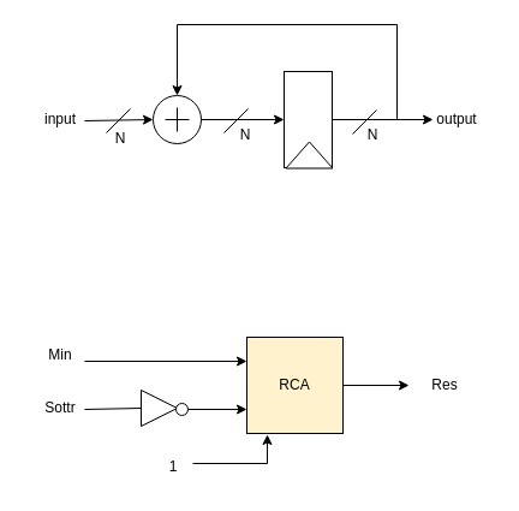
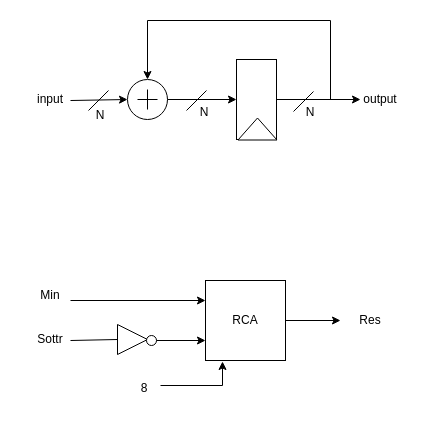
  <mxCell id="0" />
  <mxCell id="1" parent="0" />
  <mxCell id="2" style="edgeStyle=orthogonalEdgeStyle;rounded=0;orthogonalLoop=1;jettySize=auto;html=1;exitX=1;exitY=0.5;exitDx=0;exitDy=0;entryX=0.5;entryY=0;entryDx=0;entryDy=0;" parent="1" source="4" target="7" edge="1"><mxGeometry relative="1" as="geometry"><Array as="points"><mxPoint x="330" y="99" /><mxPoint x="330" y="20" /><mxPoint x="147" y="20" /></Array></mxGeometry></mxCell>
  <mxCell id="3" style="edgeStyle=orthogonalEdgeStyle;rounded=0;orthogonalLoop=1;jettySize=auto;html=1;exitX=1;exitY=0.5;exitDx=0;exitDy=0;" parent="1" source="4" edge="1"><mxGeometry relative="1" as="geometry"><mxPoint x="360" y="99" as="targetPoint" /></mxGeometry></mxCell>
  <mxCell id="4" value="" style="rounded=0;whiteSpace=wrap;html=1;" parent="1" vertex="1"><mxGeometry x="236" y="59" width="40" height="80" as="geometry" /></mxCell>
  <mxCell id="5" value="" style="triangle;whiteSpace=wrap;html=1;rotation=-90;" parent="1" vertex="1"><mxGeometry x="246" y="109" width="22" height="39" as="geometry" /></mxCell>
  <mxCell id="6" value="" style="group" parent="1" vertex="1" connectable="0"><mxGeometry x="137" y="89" width="30" height="30" as="geometry" /></mxCell>
  <mxCell id="7" value="" style="ellipse;whiteSpace=wrap;html=1;aspect=fixed;" parent="6" vertex="1"><mxGeometry x="-10" y="-10" width="40" height="40" as="geometry" /></mxCell>
  <mxCell id="8" value="" style="endArrow=none;html=1;rounded=0;" parent="6" edge="1"><mxGeometry width="50" height="50" relative="1" as="geometry"><mxPoint x="10" y="20" as="sourcePoint" /><mxPoint x="10" as="targetPoint" /></mxGeometry></mxCell>
  <mxCell id="9" value="" style="endArrow=none;html=1;rounded=0;" parent="6" edge="1"><mxGeometry width="50" height="50" relative="1" as="geometry"><mxPoint y="10" as="sourcePoint" /><mxPoint x="20" y="10" as="targetPoint" /></mxGeometry></mxCell>
  <mxCell id="10" style="edgeStyle=orthogonalEdgeStyle;rounded=0;orthogonalLoop=1;jettySize=auto;html=1;exitX=1;exitY=0.5;exitDx=0;exitDy=0;entryX=0;entryY=0.5;entryDx=0;entryDy=0;" parent="1" source="7" target="4" edge="1"><mxGeometry relative="1" as="geometry" /></mxCell>
  <mxCell id="11" value="" style="endArrow=classic;html=1;rounded=0;entryX=0;entryY=0.5;entryDx=0;entryDy=0;" parent="1" target="7" edge="1"><mxGeometry width="50" height="50" relative="1" as="geometry"><mxPoint x="70" y="100" as="sourcePoint" /><mxPoint x="270" y="80" as="targetPoint" /></mxGeometry></mxCell>
  <mxCell id="12" value="" style="endArrow=none;html=1;rounded=0;" parent="1" edge="1"><mxGeometry width="50" height="50" relative="1" as="geometry"><mxPoint x="186" y="110" as="sourcePoint" /><mxPoint x="206" y="90" as="targetPoint" /></mxGeometry></mxCell>
  <mxCell id="13" value="" style="endArrow=none;html=1;rounded=0;" parent="1" edge="1"><mxGeometry width="50" height="50" relative="1" as="geometry"><mxPoint x="293" y="111" as="sourcePoint" /><mxPoint x="313" y="91" as="targetPoint" /></mxGeometry></mxCell>
  <mxCell id="14" value="" style="endArrow=none;html=1;rounded=0;" parent="1" edge="1"><mxGeometry width="50" height="50" relative="1" as="geometry"><mxPoint x="88" y="110" as="sourcePoint" /><mxPoint x="108" y="90" as="targetPoint" /></mxGeometry></mxCell>
  <mxCell id="15" value="input" style="text;html=1;strokeColor=none;fillColor=none;align=center;verticalAlign=middle;whiteSpace=wrap;rounded=0;" parent="1" vertex="1"><mxGeometry x="20" y="84" width="60" height="30" as="geometry" /></mxCell>
  <mxCell id="16" value="output" style="text;html=1;strokeColor=none;fillColor=none;align=center;verticalAlign=middle;whiteSpace=wrap;rounded=0;" parent="1" vertex="1"><mxGeometry x="350" y="84" width="60" height="30" as="geometry" /></mxCell>
  <mxCell id="17" value="N" style="text;html=1;strokeColor=none;fillColor=none;align=center;verticalAlign=middle;whiteSpace=wrap;rounded=0;" parent="1" vertex="1"><mxGeometry x="70" y="100" width="60" height="30" as="geometry" /></mxCell>
  <mxCell id="18" value="N" style="text;html=1;strokeColor=none;fillColor=none;align=center;verticalAlign=middle;whiteSpace=wrap;rounded=0;" parent="1" vertex="1"><mxGeometry x="174" y="97" width="60" height="30" as="geometry" /></mxCell>
  <mxCell id="19" value="N" style="text;html=1;strokeColor=none;fillColor=none;align=center;verticalAlign=middle;whiteSpace=wrap;rounded=0;" parent="1" vertex="1"><mxGeometry x="280" y="97" width="60" height="30" as="geometry" /></mxCell>
  <mxCell id="20" style="edgeStyle=orthogonalEdgeStyle;rounded=0;orthogonalLoop=1;jettySize=auto;html=1;exitX=1;exitY=0.5;exitDx=0;exitDy=0;" parent="1" source="21" edge="1"><mxGeometry relative="1" as="geometry"><mxPoint x="340" y="320" as="targetPoint" /></mxGeometry></mxCell>
- <mxCell id="21" value="RCA" style="whiteSpace=wrap;html=1;aspect=fixed;fillColor=#fff2cc;" parent="1" vertex="1"><mxGeometry x="205" y="280" width="80" height="80" as="geometry" /></mxCell>
+ <mxCell id="21" value="RCA" style="whiteSpace=wrap;html=1;aspect=fixed;" parent="1" vertex="1"><mxGeometry x="205" y="280" width="80" height="80" as="geometry" /></mxCell>
  <mxCell id="22" value="" style="group" parent="1" vertex="1" connectable="0"><mxGeometry x="117" y="324" width="39" height="30" as="geometry" /></mxCell>
  <mxCell id="23" value="" style="triangle;whiteSpace=wrap;html=1;rotation=0;" parent="22" vertex="1"><mxGeometry width="30" height="30" as="geometry" /></mxCell>
  <mxCell id="24" value="" style="ellipse;whiteSpace=wrap;html=1;aspect=fixed;" parent="22" vertex="1"><mxGeometry x="29" y="11" width="10" height="10" as="geometry" /></mxCell>
  <mxCell id="25" style="edgeStyle=orthogonalEdgeStyle;rounded=0;orthogonalLoop=1;jettySize=auto;html=1;entryX=0;entryY=0.75;entryDx=0;entryDy=0;" parent="1" source="24" target="21" edge="1"><mxGeometry relative="1" as="geometry" /></mxCell>
  <mxCell id="26" value="" style="endArrow=classic;html=1;rounded=0;entryX=0;entryY=0.25;entryDx=0;entryDy=0;" parent="1" target="21" edge="1"><mxGeometry width="50" height="50" relative="1" as="geometry"><mxPoint x="70" y="300" as="sourcePoint" /><mxPoint x="270" y="220" as="targetPoint" /></mxGeometry></mxCell>
  <mxCell id="27" value="" style="endArrow=none;html=1;rounded=0;entryX=0;entryY=0.5;entryDx=0;entryDy=0;" parent="1" target="23" edge="1"><mxGeometry width="50" height="50" relative="1" as="geometry"><mxPoint x="70" y="340" as="sourcePoint" /><mxPoint x="100" y="320" as="targetPoint" /></mxGeometry></mxCell>
  <mxCell id="28" value="Min" style="text;html=1;strokeColor=none;fillColor=none;align=center;verticalAlign=middle;whiteSpace=wrap;rounded=0;" parent="1" vertex="1"><mxGeometry x="20" y="280" width="60" height="30" as="geometry" /></mxCell>
  <mxCell id="29" value="Sottr" style="text;html=1;strokeColor=none;fillColor=none;align=center;verticalAlign=middle;whiteSpace=wrap;rounded=0;" parent="1" vertex="1"><mxGeometry x="20" y="324" width="60" height="30" as="geometry" /></mxCell>
  <mxCell id="30" value="Res" style="text;html=1;strokeColor=none;fillColor=none;align=center;verticalAlign=middle;whiteSpace=wrap;rounded=0;" parent="1" vertex="1"><mxGeometry x="340" y="305" width="60" height="30" as="geometry" /></mxCell>
  <mxCell id="31" value="" style="endArrow=classic;html=1;rounded=0;" edge="1" parent="1"><mxGeometry width="50" height="50" relative="1" as="geometry"><mxPoint x="160" y="385" as="sourcePoint" /><mxPoint x="222" y="361" as="targetPoint" /><Array as="points"><mxPoint x="222" y="385" /></Array></mxGeometry></mxCell>
- <mxCell id="32" value="1" style="text;html=1;strokeColor=none;fillColor=none;align=center;verticalAlign=middle;whiteSpace=wrap;rounded=0;" vertex="1" parent="1"><mxGeometry x="114" y="373" width="60" height="30" as="geometry" /></mxCell>
+ <mxCell id="32" value="8" style="text;html=1;strokeColor=none;fillColor=none;align=center;verticalAlign=middle;whiteSpace=wrap;rounded=0;" vertex="1" parent="1"><mxGeometry x="114" y="373" width="60" height="30" as="geometry" /></mxCell>
